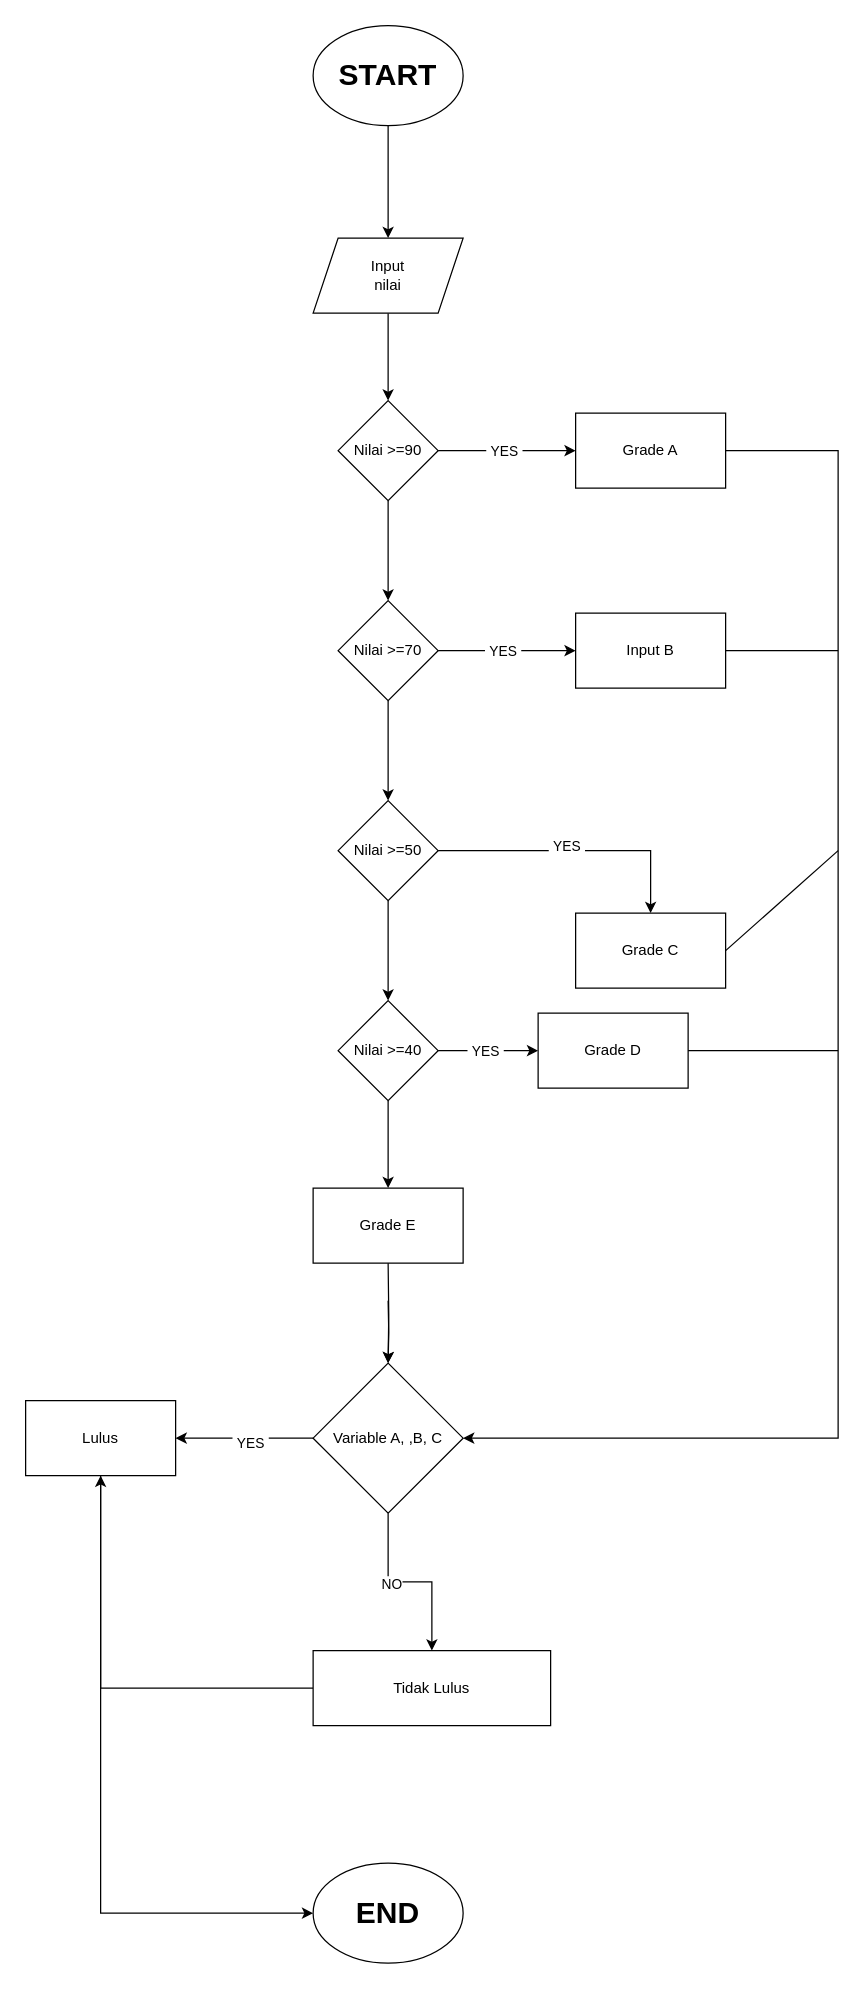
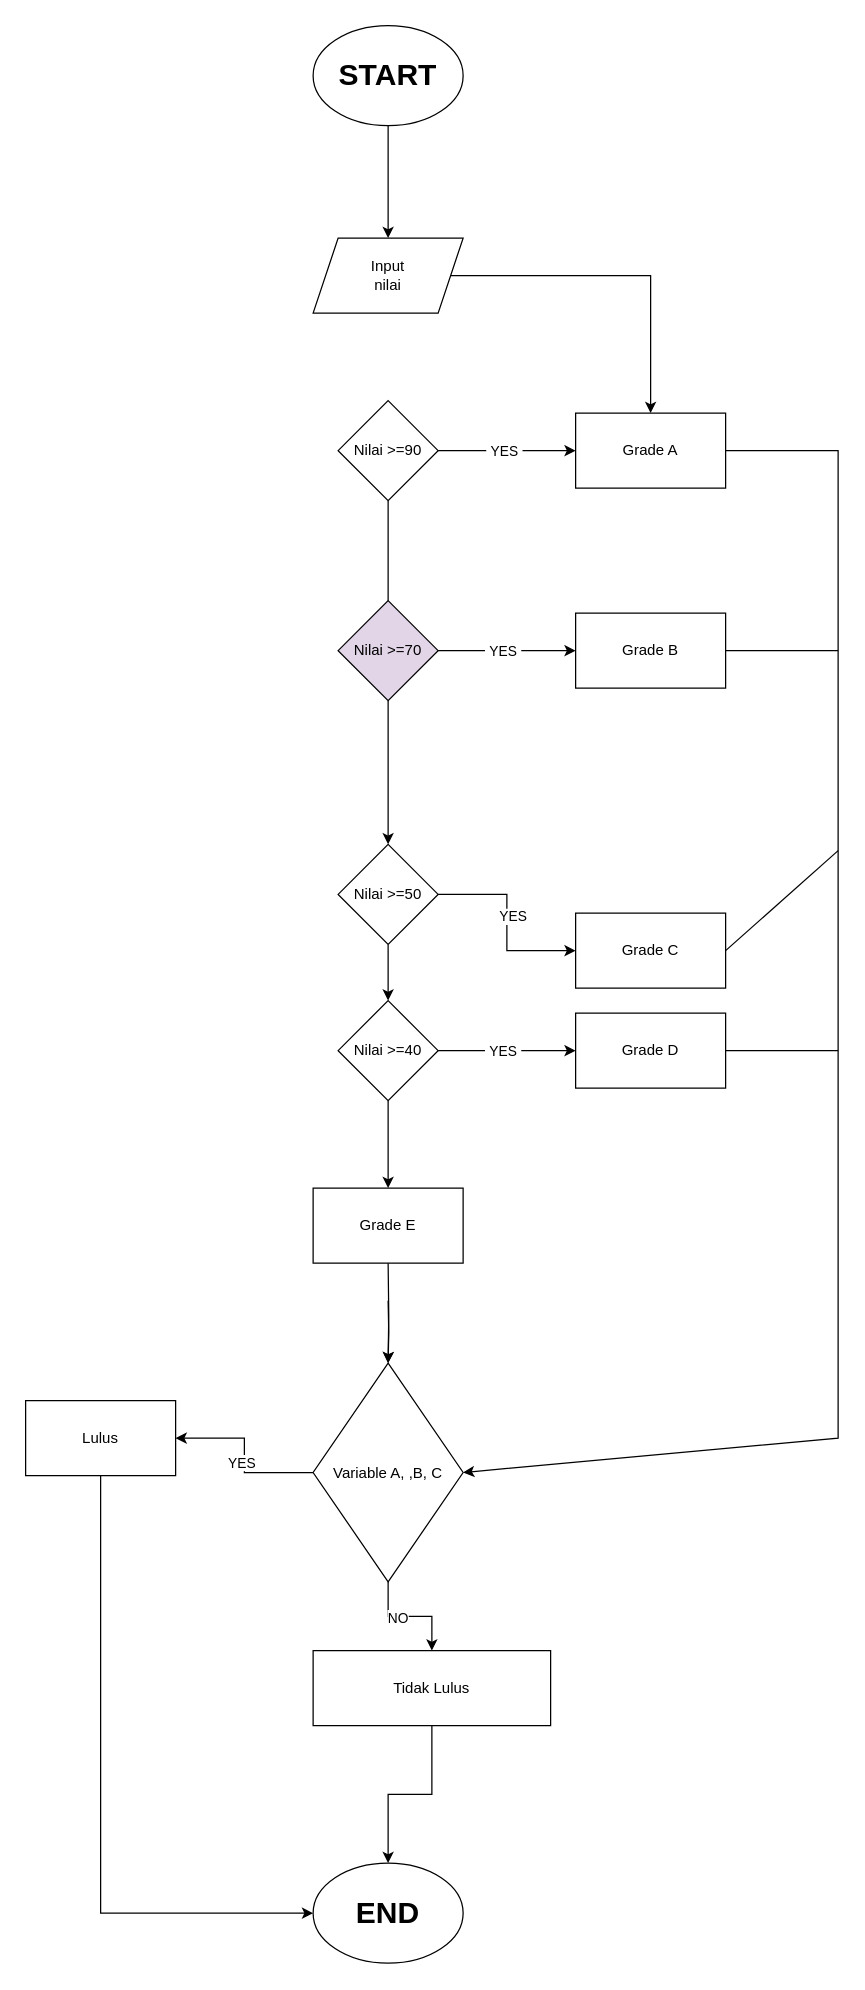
  <mxCell id="0" />
  <mxCell id="1" parent="0" />
  <mxCell id="2" value="" style="edgeStyle=orthogonalEdgeStyle;rounded=0;orthogonalLoop=1;jettySize=auto;html=1;" edge="1" parent="1" source="3" target="5"><mxGeometry relative="1" as="geometry" /></mxCell>
  <mxCell id="3" value="&lt;h1&gt;START&lt;/h1&gt;" style="ellipse;whiteSpace=wrap;html=1;" vertex="1" parent="1"><mxGeometry x="250" y="20" width="120" height="80" as="geometry" /></mxCell>
- <mxCell id="4" value="" style="edgeStyle=orthogonalEdgeStyle;rounded=0;orthogonalLoop=1;jettySize=auto;html=1;" edge="1" parent="1" source="5" target="9"><mxGeometry relative="1" as="geometry" /></mxCell>
+ <mxCell id="4" value="" style="edgeStyle=orthogonalEdgeStyle;rounded=0;orthogonalLoop=1;jettySize=auto;html=1;" edge="1" parent="1" source="5" target="10"><mxGeometry relative="1" as="geometry" /></mxCell>
  <mxCell id="5" value="Input&lt;br&gt;nilai" style="shape=parallelogram;perimeter=parallelogramPerimeter;whiteSpace=wrap;html=1;fixedSize=1;" vertex="1" parent="1"><mxGeometry x="250" y="190" width="120" height="60" as="geometry" /></mxCell>
  <mxCell id="6" value="" style="edgeStyle=orthogonalEdgeStyle;rounded=0;orthogonalLoop=1;jettySize=auto;html=1;" edge="1" parent="1" source="9" target="10"><mxGeometry relative="1" as="geometry" /></mxCell>
  <mxCell id="7" value="&amp;nbsp;YES&amp;nbsp;" style="edgeLabel;html=1;align=center;verticalAlign=middle;resizable=0;points=[];" vertex="1" connectable="0" parent="6"><mxGeometry x="-0.057" relative="1" as="geometry"><mxPoint as="offset" /></mxGeometry></mxCell>
- <mxCell id="8" value="" style="edgeStyle=orthogonalEdgeStyle;rounded=0;orthogonalLoop=1;jettySize=auto;html=1;" edge="1" parent="1" source="9" target="14"><mxGeometry relative="1" as="geometry" /></mxCell>
+ <mxCell id="8" value="" style="edgeStyle=orthogonalEdgeStyle;rounded=0;orthogonalLoop=1;jettySize=auto;html=1;endArrow=none;" edge="1" parent="1" source="9" target="14"><mxGeometry relative="1" as="geometry" /></mxCell>
  <mxCell id="9" value="Nilai &amp;gt;=90" style="rhombus;whiteSpace=wrap;html=1;" vertex="1" parent="1"><mxGeometry x="270" y="320" width="80" height="80" as="geometry" /></mxCell>
  <mxCell id="10" value="Grade A" style="whiteSpace=wrap;html=1;" vertex="1" parent="1"><mxGeometry x="460" y="330" width="120" height="60" as="geometry" /></mxCell>
  <mxCell id="11" value="" style="edgeStyle=orthogonalEdgeStyle;rounded=0;orthogonalLoop=1;jettySize=auto;html=1;" edge="1" parent="1" source="14" target="18"><mxGeometry relative="1" as="geometry" /></mxCell>
  <mxCell id="12" value="" style="edgeStyle=orthogonalEdgeStyle;rounded=0;orthogonalLoop=1;jettySize=auto;html=1;" edge="1" parent="1" source="14" target="23"><mxGeometry relative="1" as="geometry" /></mxCell>
  <mxCell id="13" value="&amp;nbsp;YES&amp;nbsp;" style="edgeLabel;html=1;align=center;verticalAlign=middle;resizable=0;points=[];" vertex="1" connectable="0" parent="12"><mxGeometry x="-0.079" relative="1" as="geometry"><mxPoint as="offset" /></mxGeometry></mxCell>
- <mxCell id="14" value="Nilai &amp;gt;=70" style="rhombus;whiteSpace=wrap;html=1;" vertex="1" parent="1"><mxGeometry x="270" y="480" width="80" height="80" as="geometry" /></mxCell>
+ <mxCell id="14" value="Nilai &amp;gt;=70" style="rhombus;whiteSpace=wrap;html=1;fillColor=#e1d5e7;" vertex="1" parent="1"><mxGeometry x="270" y="480" width="80" height="80" as="geometry" /></mxCell>
  <mxCell id="15" value="" style="edgeStyle=orthogonalEdgeStyle;rounded=0;orthogonalLoop=1;jettySize=auto;html=1;" edge="1" parent="1" source="18" target="22"><mxGeometry relative="1" as="geometry" /></mxCell>
  <mxCell id="16" value="" style="edgeStyle=orthogonalEdgeStyle;rounded=0;orthogonalLoop=1;jettySize=auto;html=1;" edge="1" parent="1" source="18" target="24"><mxGeometry relative="1" as="geometry" /></mxCell>
  <mxCell id="17" value="&amp;nbsp;YES&amp;nbsp;" style="edgeLabel;html=1;align=center;verticalAlign=middle;resizable=0;points=[];" vertex="1" connectable="0" parent="16"><mxGeometry x="-0.071" y="4" relative="1" as="geometry"><mxPoint as="offset" /></mxGeometry></mxCell>
- <mxCell id="18" value="Nilai &amp;gt;=50" style="rhombus;whiteSpace=wrap;html=1;" vertex="1" parent="1"><mxGeometry x="270" y="640" width="80" height="80" as="geometry" /></mxCell>
+ <mxCell id="18" value="Nilai &amp;gt;=50" style="rhombus;whiteSpace=wrap;html=1;" vertex="1" parent="1"><mxGeometry x="270" y="675" width="80" height="80" as="geometry" /></mxCell>
  <mxCell id="19" value="" style="edgeStyle=orthogonalEdgeStyle;rounded=0;orthogonalLoop=1;jettySize=auto;html=1;" edge="1" parent="1" source="22" target="25"><mxGeometry relative="1" as="geometry" /></mxCell>
  <mxCell id="20" value="&amp;nbsp;YES&amp;nbsp;" style="edgeLabel;html=1;align=center;verticalAlign=middle;resizable=0;points=[];" vertex="1" connectable="0" parent="19"><mxGeometry x="-0.071" relative="1" as="geometry"><mxPoint as="offset" /></mxGeometry></mxCell>
  <mxCell id="21" value="" style="edgeStyle=orthogonalEdgeStyle;rounded=0;orthogonalLoop=1;jettySize=auto;html=1;" edge="1" parent="1" source="22" target="42"><mxGeometry relative="1" as="geometry" /></mxCell>
  <mxCell id="22" value="Nilai &amp;gt;=40" style="rhombus;whiteSpace=wrap;html=1;" vertex="1" parent="1"><mxGeometry x="270" y="800" width="80" height="80" as="geometry" /></mxCell>
- <mxCell id="23" value="Input B" style="whiteSpace=wrap;html=1;" vertex="1" parent="1"><mxGeometry x="460" y="490" width="120" height="60" as="geometry" /></mxCell>
+ <mxCell id="23" value="Grade B" style="whiteSpace=wrap;html=1;" vertex="1" parent="1"><mxGeometry x="460" y="490" width="120" height="60" as="geometry" /></mxCell>
  <mxCell id="24" value="Grade C" style="whiteSpace=wrap;html=1;" vertex="1" parent="1"><mxGeometry x="460" y="730" width="120" height="60" as="geometry" /></mxCell>
- <mxCell id="25" value="Grade D" style="whiteSpace=wrap;html=1;" vertex="1" parent="1"><mxGeometry x="430" y="810" width="120" height="60" as="geometry" /></mxCell>
+ <mxCell id="25" value="Grade D" style="whiteSpace=wrap;html=1;" vertex="1" parent="1"><mxGeometry x="460" y="810" width="120" height="60" as="geometry" /></mxCell>
  <mxCell id="26" value="" style="edgeStyle=orthogonalEdgeStyle;rounded=0;orthogonalLoop=1;jettySize=auto;html=1;" edge="1" parent="1" target="31"><mxGeometry relative="1" as="geometry"><mxPoint x="310" y="1040" as="sourcePoint" /></mxGeometry></mxCell>
  <mxCell id="27" value="" style="edgeStyle=orthogonalEdgeStyle;rounded=0;orthogonalLoop=1;jettySize=auto;html=1;" edge="1" parent="1" source="31" target="32"><mxGeometry relative="1" as="geometry" /></mxCell>
  <mxCell id="28" value="&amp;nbsp;YES&amp;nbsp;" style="edgeLabel;html=1;align=center;verticalAlign=middle;resizable=0;points=[];" vertex="1" connectable="0" parent="27"><mxGeometry x="-0.08" y="3" relative="1" as="geometry"><mxPoint as="offset" /></mxGeometry></mxCell>
  <mxCell id="29" value="" style="edgeStyle=orthogonalEdgeStyle;rounded=0;orthogonalLoop=1;jettySize=auto;html=1;" edge="1" parent="1" source="31" target="34"><mxGeometry relative="1" as="geometry" /></mxCell>
  <mxCell id="30" value="NO" style="edgeLabel;html=1;align=center;verticalAlign=middle;resizable=0;points=[];" vertex="1" connectable="0" parent="29"><mxGeometry x="-0.218" y="-1" relative="1" as="geometry"><mxPoint as="offset" /></mxGeometry></mxCell>
- <mxCell id="31" value="Variable A, ,B, C" style="rhombus;whiteSpace=wrap;html=1;" vertex="1" parent="1"><mxGeometry x="250" y="1090" width="120" height="120" as="geometry" /></mxCell>
+ <mxCell id="31" value="Variable A, ,B, C" style="rhombus;whiteSpace=wrap;html=1;" vertex="1" parent="1"><mxGeometry x="250" y="1090" width="120" height="175" as="geometry" /></mxCell>
  <mxCell id="32" value="Lulus" style="whiteSpace=wrap;html=1;" vertex="1" parent="1"><mxGeometry x="20" y="1120" width="120" height="60" as="geometry" /></mxCell>
- <mxCell id="33" value="" style="edgeStyle=orthogonalEdgeStyle;rounded=0;orthogonalLoop=1;jettySize=auto;html=1;" edge="1" parent="1" source="34" target="32"><mxGeometry relative="1" as="geometry" /></mxCell>
+ <mxCell id="33" value="" style="edgeStyle=orthogonalEdgeStyle;rounded=0;orthogonalLoop=1;jettySize=auto;html=1;" edge="1" parent="1" source="34" target="36"><mxGeometry relative="1" as="geometry" /></mxCell>
  <mxCell id="34" value="Tidak Lulus" style="whiteSpace=wrap;html=1;" vertex="1" parent="1"><mxGeometry x="250" y="1320" width="190" height="60" as="geometry" /></mxCell>
  <mxCell id="35" value="" style="endArrow=classic;html=1;rounded=0;exitX=0.5;exitY=1;exitDx=0;exitDy=0;entryX=0;entryY=0.5;entryDx=0;entryDy=0;" edge="1" parent="1" source="32" target="36"><mxGeometry width="50" height="50" relative="1" as="geometry"><mxPoint x="270" y="1210" as="sourcePoint" /><mxPoint x="270" y="1530" as="targetPoint" /><Array as="points"><mxPoint x="80" y="1530" /></Array></mxGeometry></mxCell>
  <mxCell id="36" value="&lt;h1&gt;END&lt;/h1&gt;" style="ellipse;whiteSpace=wrap;html=1;" vertex="1" parent="1"><mxGeometry x="250" y="1490" width="120" height="80" as="geometry" /></mxCell>
  <mxCell id="37" value="" style="endArrow=classic;html=1;rounded=0;exitX=1;exitY=0.5;exitDx=0;exitDy=0;entryX=1;entryY=0.5;entryDx=0;entryDy=0;" edge="1" parent="1" source="10" target="31"><mxGeometry width="50" height="50" relative="1" as="geometry"><mxPoint x="520" y="410" as="sourcePoint" /><mxPoint x="660" y="360" as="targetPoint" /><Array as="points"><mxPoint x="670" y="360" /><mxPoint x="670" y="1150" /></Array></mxGeometry></mxCell>
  <mxCell id="38" value="" style="endArrow=none;html=1;rounded=0;exitX=1;exitY=0.5;exitDx=0;exitDy=0;" edge="1" parent="1" source="23"><mxGeometry width="50" height="50" relative="1" as="geometry"><mxPoint x="270" y="530" as="sourcePoint" /><mxPoint x="670" y="520" as="targetPoint" /></mxGeometry></mxCell>
  <mxCell id="39" value="" style="endArrow=none;html=1;rounded=0;exitX=1;exitY=0.5;exitDx=0;exitDy=0;" edge="1" parent="1" source="24"><mxGeometry width="50" height="50" relative="1" as="geometry"><mxPoint x="540" y="530" as="sourcePoint" /><mxPoint x="670" y="680" as="targetPoint" /></mxGeometry></mxCell>
  <mxCell id="40" value="" style="endArrow=none;html=1;rounded=0;exitX=1;exitY=0.5;exitDx=0;exitDy=0;" edge="1" parent="1" source="25"><mxGeometry width="50" height="50" relative="1" as="geometry"><mxPoint x="550" y="540" as="sourcePoint" /><mxPoint x="670" y="840" as="targetPoint" /></mxGeometry></mxCell>
  <mxCell id="41" value="" style="edgeStyle=orthogonalEdgeStyle;rounded=0;orthogonalLoop=1;jettySize=auto;html=1;" edge="1" parent="1" target="31"><mxGeometry relative="1" as="geometry"><mxPoint x="310" y="1010" as="sourcePoint" /></mxGeometry></mxCell>
  <mxCell id="42" value="Grade E" style="whiteSpace=wrap;html=1;" vertex="1" parent="1"><mxGeometry x="250" y="950" width="120" height="60" as="geometry" /></mxCell>
